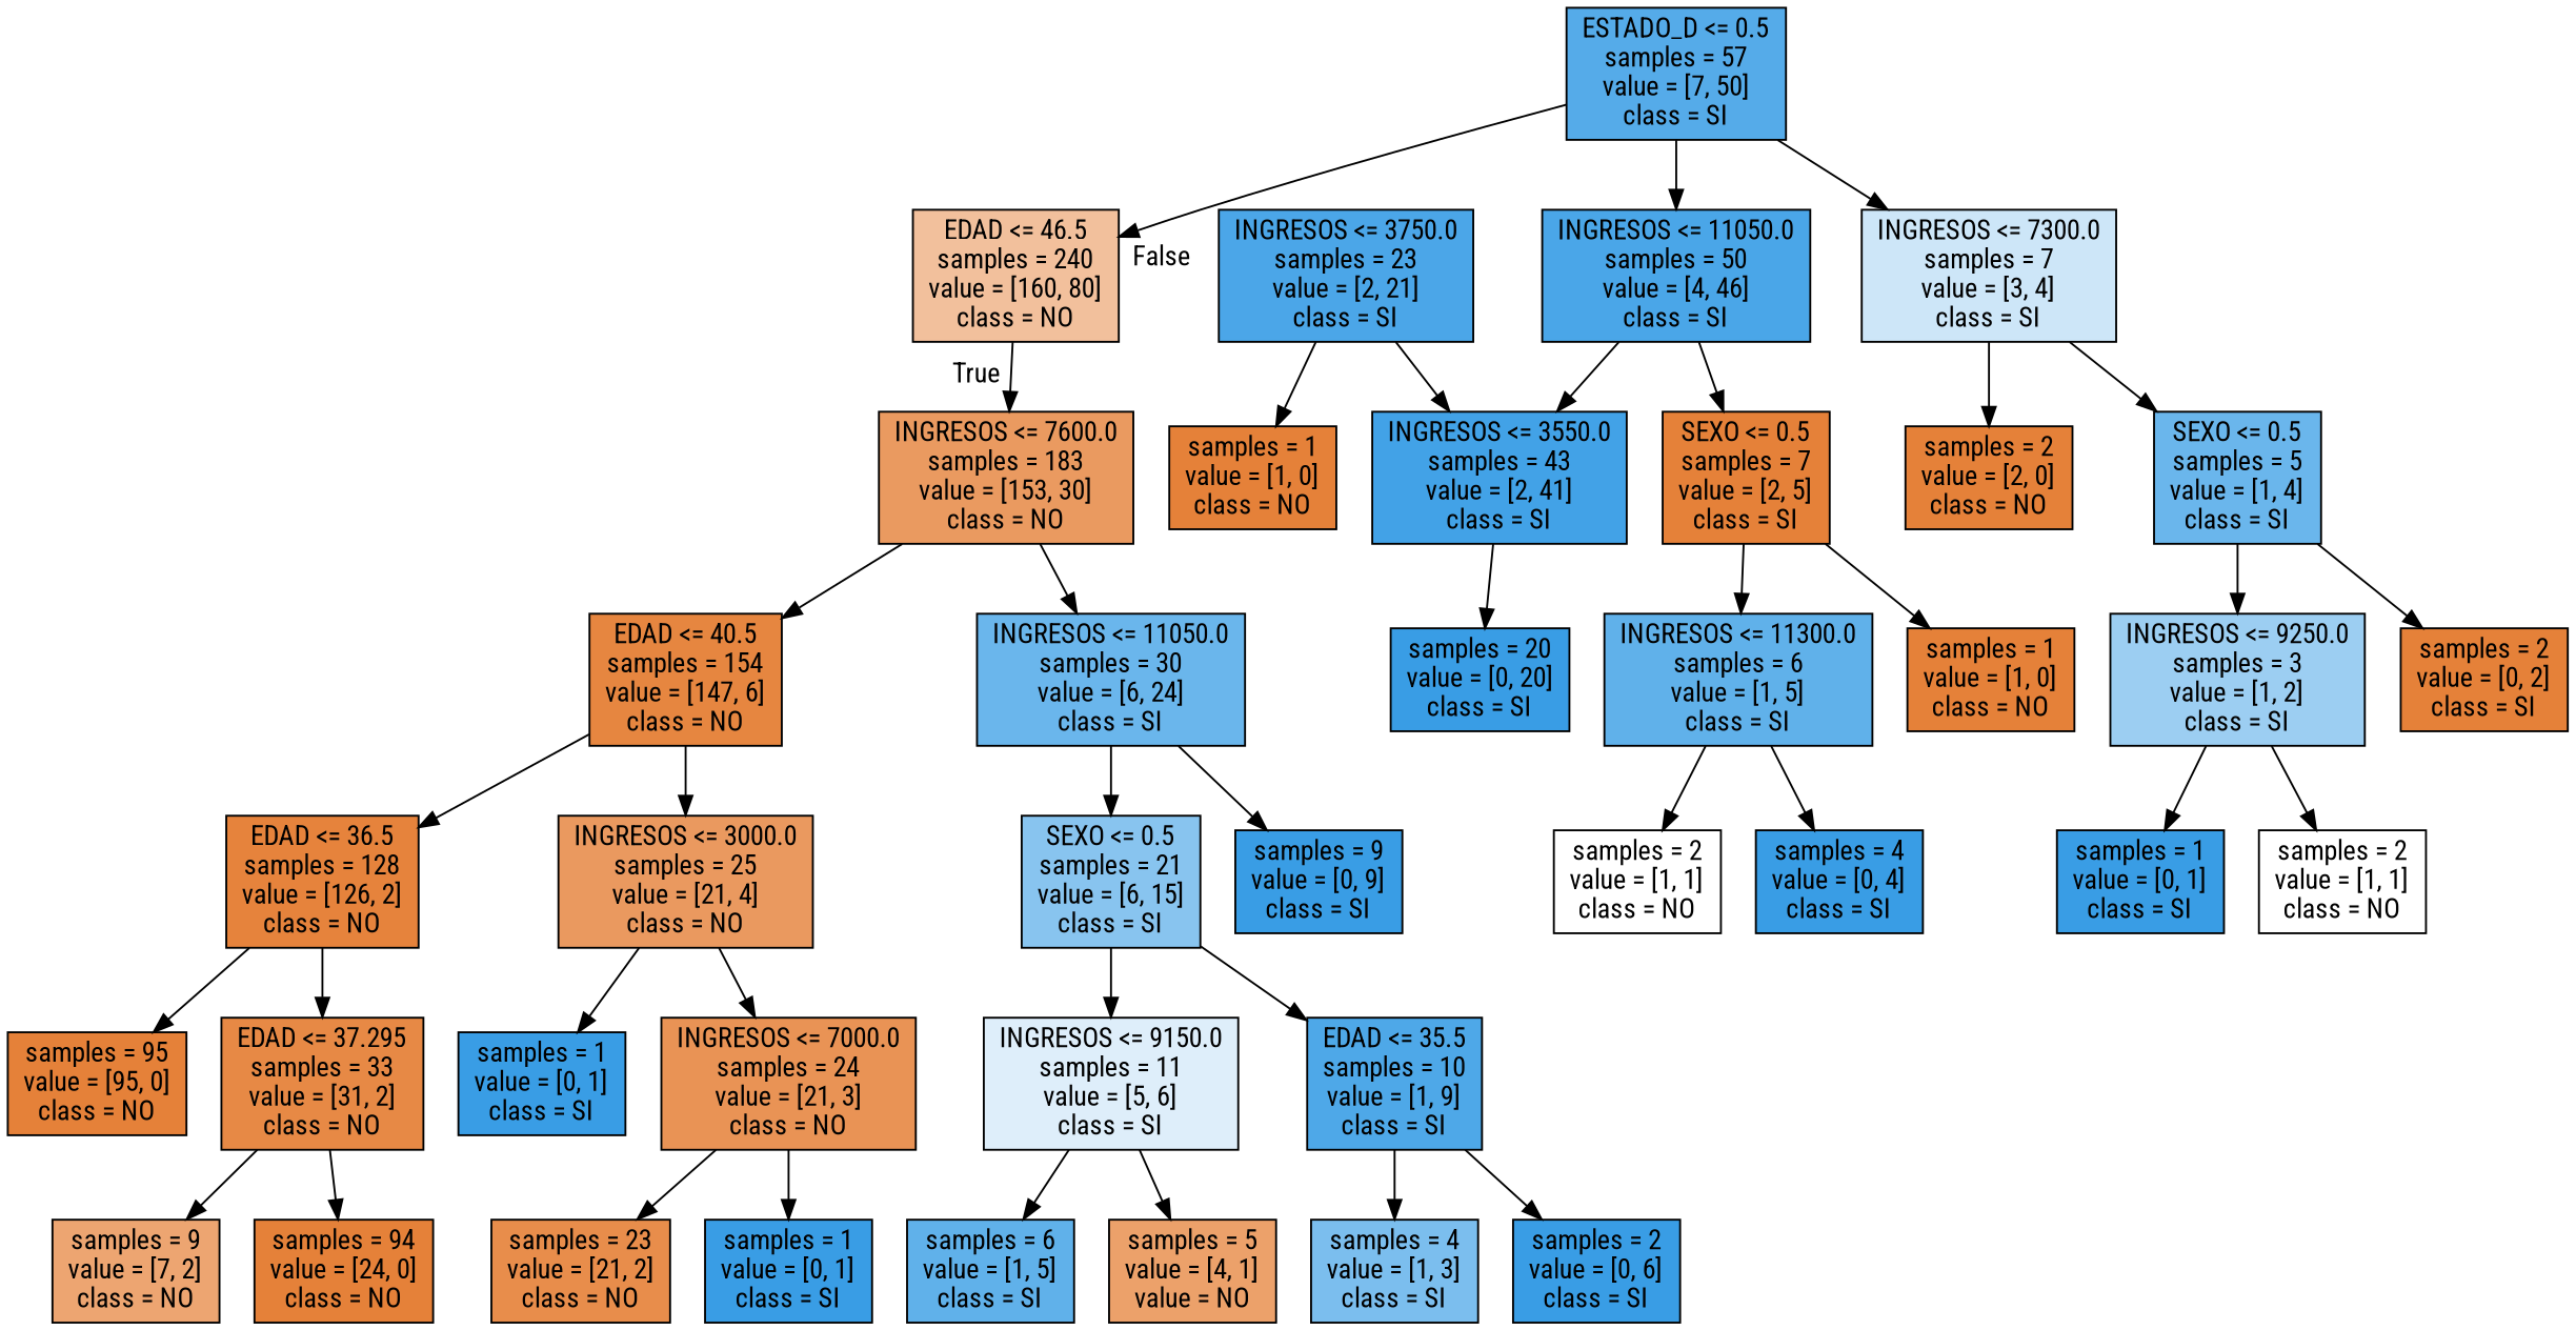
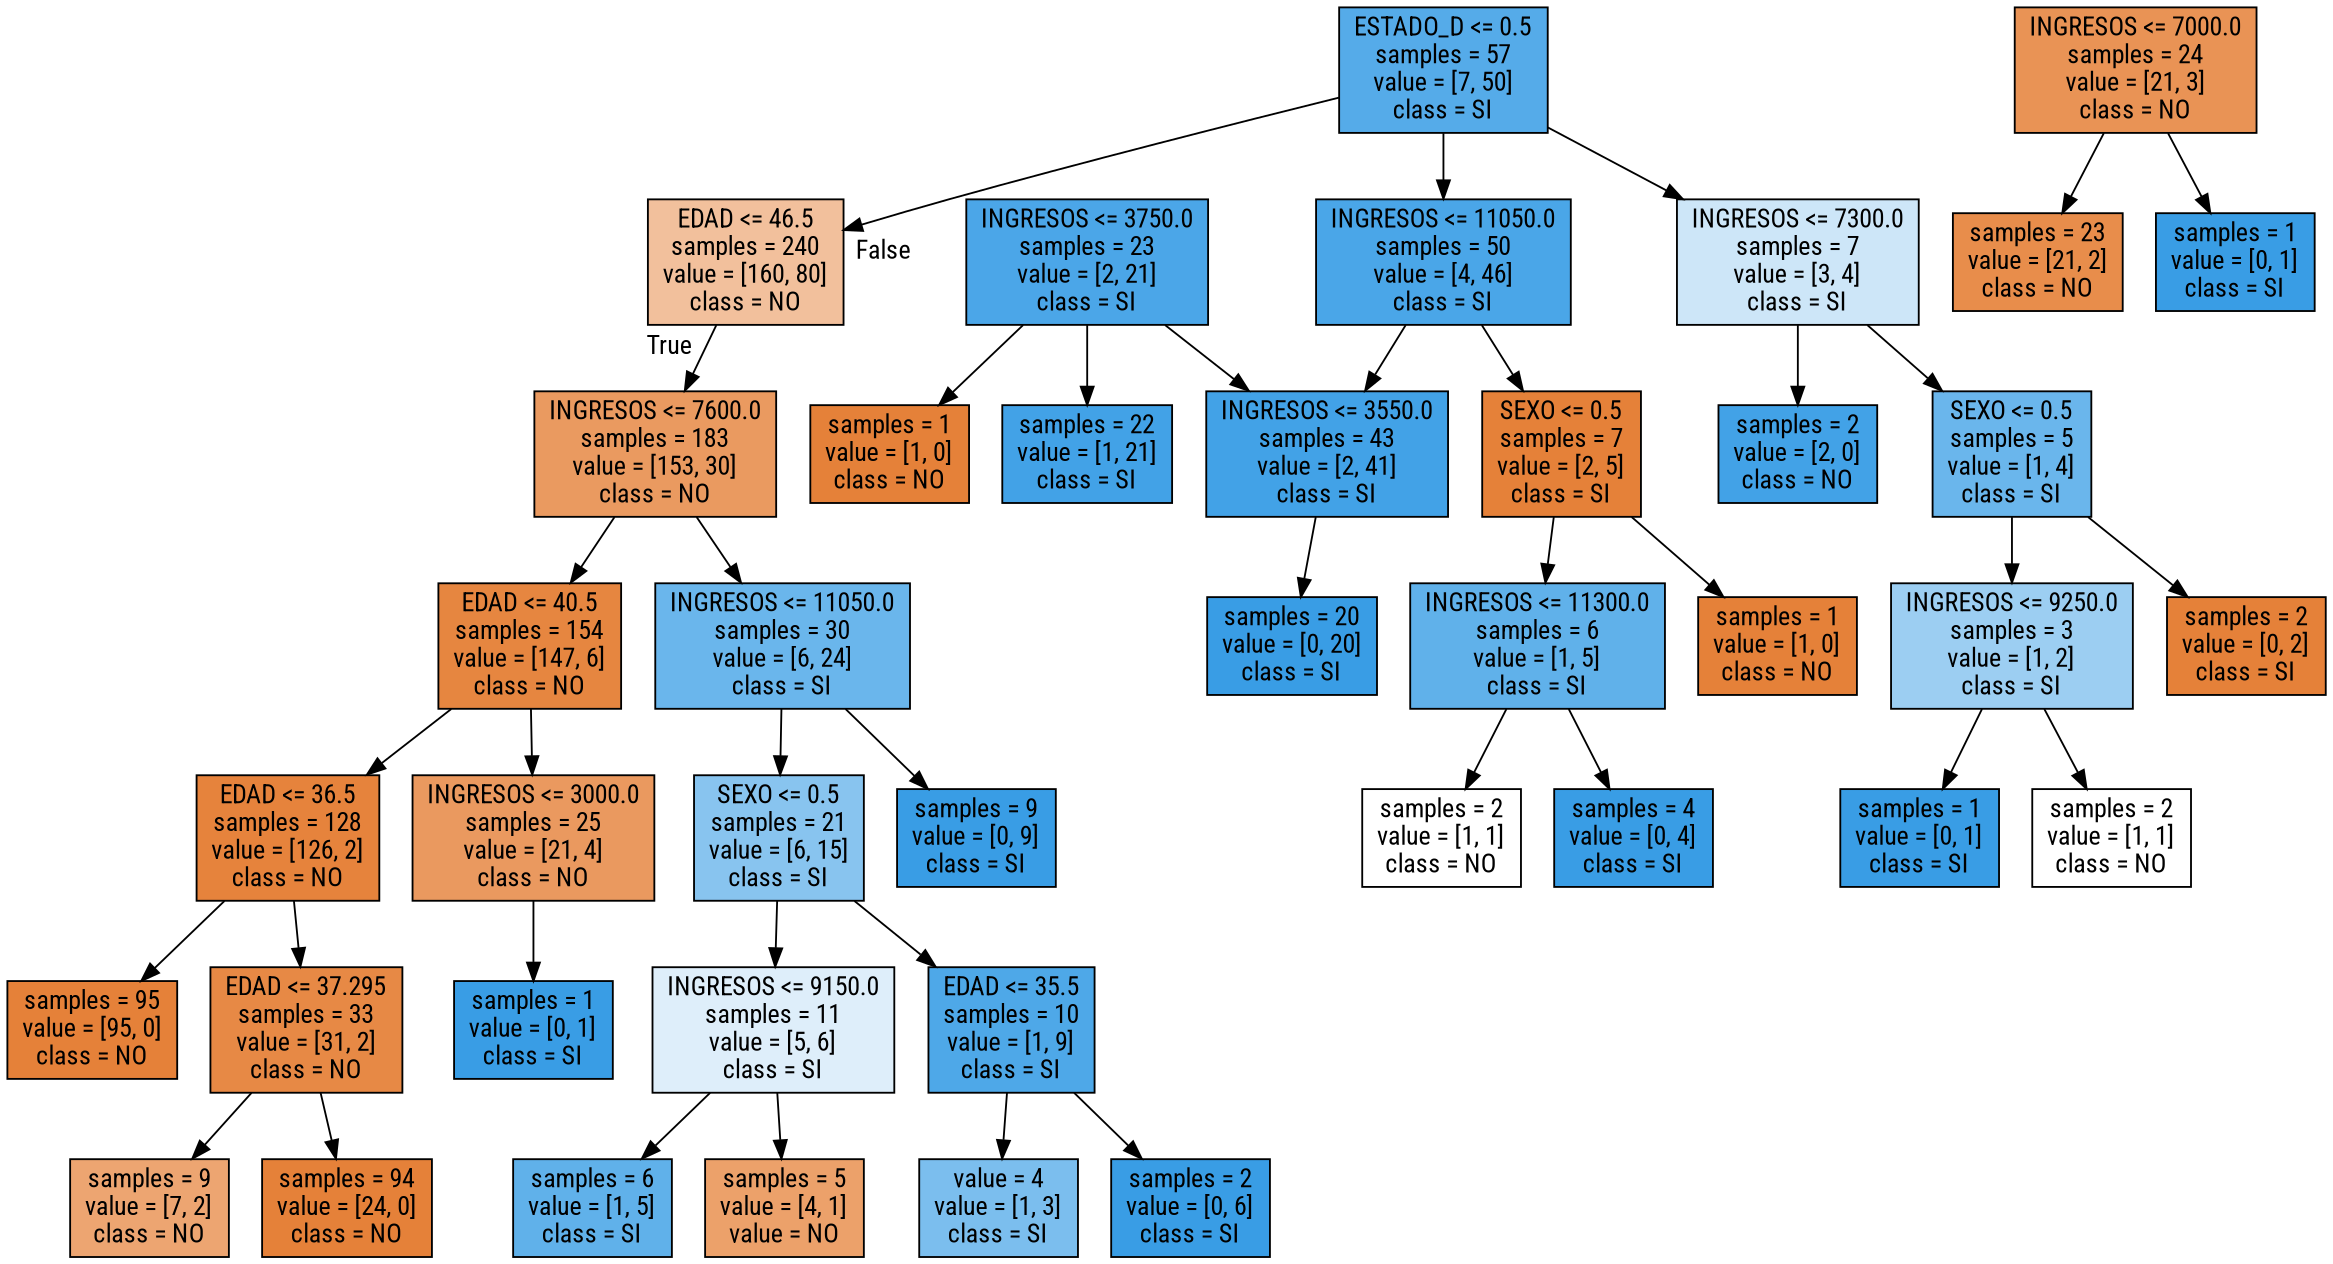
  digraph {
    fontname="Roboto Condensed"
    node [color=black fillcolor="#399de5ff" fontname="Roboto Condensed" shape=box style=filled]
    edge [fontname="Roboto Condensed"]
    n1 [fillcolor="#e581397f" label="EDAD <= 46.5\nsamples = 240\nvalue = [160, 80]\nclass = NO"]
    n2 [fillcolor="#e58139cd" label="INGRESOS <= 7600.0\nsamples = 183\nvalue = [153, 30]\nclass = NO"]
    n3 [fillcolor="#e58139f5" label="EDAD <= 40.5\nsamples = 154\nvalue = [147, 6]\nclass = NO"]
    n4 [fillcolor="#399de5bf" label="INGRESOS <= 11050.0\nsamples = 30\nvalue = [6, 24]\nclass = SI"]
    n5 [fillcolor="#399de5db" label="ESTADO_D <= 0.5\nsamples = 57\nvalue = [7, 50]\nclass = SI"]
    n6 [fillcolor="#399de5e9" label="INGRESOS <= 11050.0\nsamples = 50\nvalue = [4, 46]\nclass = SI"]
    n7 [fillcolor="#399de540" label="INGRESOS <= 7300.0\nsamples = 7\nvalue = [3, 4]\nclass = SI"]
    n8 [fillcolor="#e58139fb" label="EDAD <= 36.5\nsamples = 128\nvalue = [126, 2]\nclass = NO"]
    n9 [fillcolor="#e58139ce" label="INGRESOS <= 3000.0\nsamples = 25\nvalue = [21, 4]\nclass = NO"]
    n10 [fillcolor="#399de599" label="SEXO <= 0.5\nsamples = 21\nvalue = [6, 15]\nclass = SI"]
    n11 [label="samples = 9\nvalue = [0, 9]\nclass = SI"]
    n12 [fillcolor="#e58139ff" label="samples = 95\nvalue = [95, 0]\nclass = NO"]
    n13 [fillcolor="#e58139ef" label="EDAD <= 37.295\nsamples = 33\nvalue = [31, 2]\nclass = NO"]
    n14 [label="samples = 1\nvalue = [0, 1]\nclass = SI"]
    n15 [fillcolor="#e58139db" label="INGRESOS <= 7000.0\nsamples = 24\nvalue = [21, 3]\nclass = NO"]
    n16 [fillcolor="#e58139b6" label="samples = 9\nvalue = [7, 2]\nclass = NO"]
    n17 [fillcolor="#e58139ff" label="samples = 94\nvalue = [24, 0]\nclass = NO"]
    n18 [fillcolor="#e58139e7" label="samples = 23\nvalue = [21, 2]\nclass = NO"]
    n19 [label="samples = 1\nvalue = [0, 1]\nclass = SI"]
    n20 [fillcolor="#399de52a" label="INGRESOS <= 9150.0\nsamples = 11\nvalue = [5, 6]\nclass = SI"]
    n21 [fillcolor="#399de5e3" label="EDAD <= 35.5\nsamples = 10\nvalue = [1, 9]\nclass = SI"]
    n22 [fillcolor="#399de5cc" label="samples = 6\nvalue = [1, 5]\nclass = SI"]
    n23 [fillcolor="#e58139bf" label="samples = 5\nvalue = [4, 1]\nvalue = NO"]
-   n24 [fillcolor="#399de5aa" label="samples = 4\nvalue = [1, 3]\nclass = SI"]
+   n24 [fillcolor="#399de5aa" label="value = 4\nvalue = [1, 3]\nclass = SI"]
    n25 [label="samples = 2\nvalue = [0, 6]\nclass = SI"]
    n26 [fillcolor="#399de5f3" label="INGRESOS <= 3550.0\nsamples = 43\nvalue = [2, 41]\nclass = SI"]
    n27 [fillcolor="#e58139ff" label="SEXO <= 0.5\nsamples = 7\nvalue = [2, 5]\nclass = SI"]
-   n28 [fillcolor="#e58139ff" label="samples = 2\nvalue = [2, 0]\nclass = NO"]
+   n28 [fillcolor="#399de5f3" label="samples = 2\nvalue = [2, 0]\nclass = NO"]
    n29 [fillcolor="#399de5bf" label="SEXO <= 0.5\nsamples = 5\nvalue = [1, 4]\nclass = SI"]
    n30 [label="samples = 20\nvalue = [0, 20]\nclass = SI"]
    n31 [fillcolor="#399de5cc" label="INGRESOS <= 11300.0\nsamples = 6\nvalue = [1, 5]\nclass = SI"]
    n32 [fillcolor="#e58139ff" label="samples = 1\nvalue = [1, 0]\nclass = NO"]
    n33 [fillcolor="#399de5e7" label="INGRESOS <= 3750.0\nsamples = 23\nvalue = [2, 21]\nclass = SI"]
    n34 [fillcolor="#e58139ff" label="samples = 1\nvalue = [1, 0]\nclass = NO"]
+   n35 [fillcolor="#399de5f3" label="samples = 22\nvalue = [1, 21]\nclass = SI"]
    n36 [fillcolor="#e5813900" label="samples = 2\nvalue = [1, 1]\nclass = NO"]
    n37 [label="samples = 4\nvalue = [0, 4]\nclass = SI"]
    n38 [fillcolor="#399de57f" label="INGRESOS <= 9250.0\nsamples = 3\nvalue = [1, 2]\nclass = SI"]
    n39 [fillcolor="#e58139ff" label="samples = 2\nvalue = [0, 2]\nclass = SI"]
    n40 [label="samples = 1\nvalue = [0, 1]\nclass = SI"]
    n41 [fillcolor="#e5813900" label="samples = 2\nvalue = [1, 1]\nclass = NO"]
    n1 -> n2 [headlabel=True labelangle=45 labeldistance=2.5]
    n2 -> n3
    n2 -> n4
    n3 -> n8
    n3 -> n9
    n4 -> n10
    n4 -> n11
    n5 -> n1 [headlabel=False labelangle=-45 labeldistance=2.5]
    n5 -> n6
    n5 -> n7
    n6 -> n26
    n6 -> n27
    n7 -> n28
    n7 -> n29
    n8 -> n12
    n8 -> n13
    n9 -> n14
-   n9 -> n15
    n10 -> n20
    n10 -> n21
    n13 -> n16
    n13 -> n17
    n15 -> n18
    n15 -> n19
    n20 -> n22
    n20 -> n23
    n21 -> n24
    n21 -> n25
    n26 -> n30
    n27 -> n31
    n27 -> n32
    n29 -> n38
    n29 -> n39
    n31 -> n36
    n31 -> n37
    n33 -> n26
    n33 -> n34
+   n33 -> n35
    n38 -> n40
    n38 -> n41
  }
